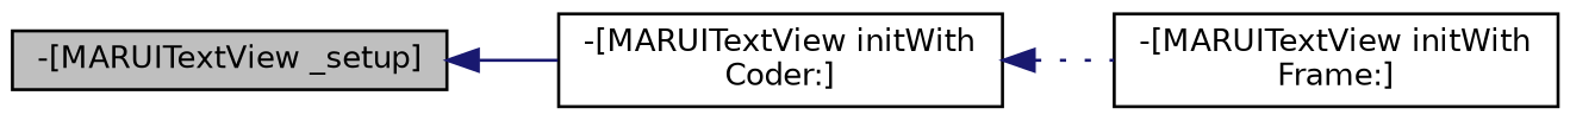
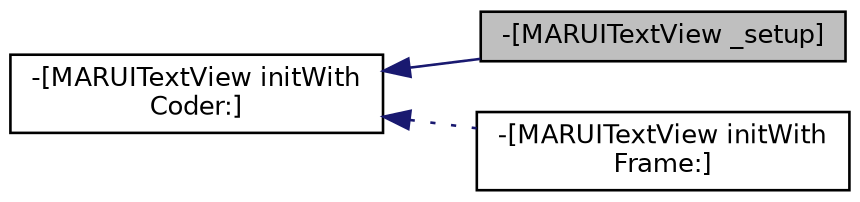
  digraph {
    rankdir=LR
    node [color=black fillcolor=white fontname=Helvetica fontsize=10 shape=record style=filled]
    edge [color=midnightblue dir=back fontname=Helvetica fontsize=10 labelfontname=Helvetica labelfontsize=10]
    n1 [fillcolor=grey75 fontcolor=black height=0.2 label="-[MARUITextView _setup]" width=0.4]
    n2 [height=0.2 label="-[MARUITextView initWith\lCoder:]" width=0.4]
    n3 [height=0.2 label="-[MARUITextView initWith\lFrame:]" width=0.4]
-   n1 -> n2 [style=solid]
+   n2 -> n1 [style=solid]
    n2 -> n3 [style=dotted]
  }
